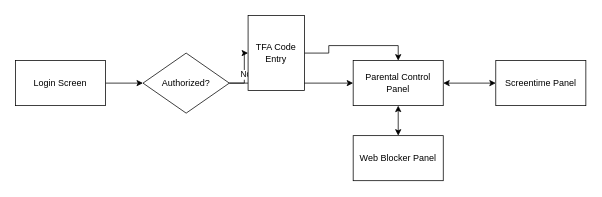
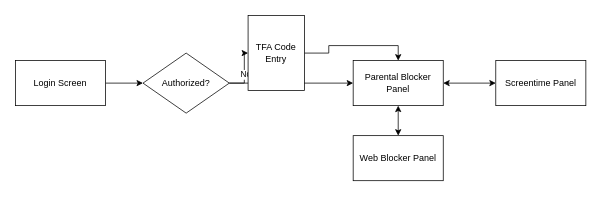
  <mxCell id="0" />
  <mxCell id="1" parent="0" />
  <mxCell id="2" value="" style="edgeStyle=orthogonalEdgeStyle;rounded=0;orthogonalLoop=1;jettySize=auto;html=1;" edge="1" parent="1" source="3" target="7"><mxGeometry relative="1" as="geometry" /></mxCell>
  <mxCell id="3" value="Login Screen" style="rounded=0;whiteSpace=wrap;html=1;" vertex="1" parent="1"><mxGeometry x="20" y="80" width="120" height="60" as="geometry" /></mxCell>
  <mxCell id="4" value="" style="edgeStyle=orthogonalEdgeStyle;rounded=0;orthogonalLoop=1;jettySize=auto;html=1;" edge="1" parent="1" source="7" target="9"><mxGeometry relative="1" as="geometry" /></mxCell>
  <mxCell id="5" value="No" style="edgeLabel;html=1;align=center;verticalAlign=middle;resizable=0;points=[];" vertex="1" connectable="0" parent="4"><mxGeometry x="-0.03" y="-1" relative="1" as="geometry"><mxPoint as="offset" /></mxGeometry></mxCell>
  <mxCell id="6" style="edgeStyle=orthogonalEdgeStyle;rounded=0;orthogonalLoop=1;jettySize=auto;html=1;exitX=1;exitY=0.5;exitDx=0;exitDy=0;entryX=0;entryY=0.5;entryDx=0;entryDy=0;" edge="1" parent="1" source="7" target="12"><mxGeometry relative="1" as="geometry" /></mxCell>
  <mxCell id="7" value="Authorized?" style="rhombus;whiteSpace=wrap;html=1;rounded=0;" vertex="1" parent="1"><mxGeometry x="190" y="70" width="115" height="80" as="geometry" /></mxCell>
  <mxCell id="8" style="edgeStyle=orthogonalEdgeStyle;rounded=0;orthogonalLoop=1;jettySize=auto;html=1;exitX=1;exitY=0.5;exitDx=0;exitDy=0;entryX=0.5;entryY=0;entryDx=0;entryDy=0;" edge="1" parent="1" source="9" target="12"><mxGeometry relative="1" as="geometry" /></mxCell>
  <mxCell id="9" value="TFA Code Entry" style="whiteSpace=wrap;html=1;rounded=0;" vertex="1" parent="1"><mxGeometry x="330" y="20" width="75" height="100" as="geometry" /></mxCell>
  <mxCell id="10" value="" style="edgeStyle=orthogonalEdgeStyle;rounded=0;orthogonalLoop=1;jettySize=auto;html=1;startArrow=classic;startFill=1;" edge="1" parent="1" source="12" target="13"><mxGeometry relative="1" as="geometry" /></mxCell>
  <mxCell id="11" value="" style="edgeStyle=orthogonalEdgeStyle;rounded=0;orthogonalLoop=1;jettySize=auto;html=1;startArrow=classic;startFill=1;" edge="1" parent="1" source="12" target="14"><mxGeometry relative="1" as="geometry" /></mxCell>
- <mxCell id="12" value="Parental Control Panel" style="rounded=0;whiteSpace=wrap;html=1;" vertex="1" parent="1"><mxGeometry x="470" y="80" width="120" height="60" as="geometry" /></mxCell>
+ <mxCell id="12" value="Parental Blocker Panel" style="rounded=0;whiteSpace=wrap;html=1;" vertex="1" parent="1"><mxGeometry x="470" y="80" width="120" height="60" as="geometry" /></mxCell>
  <mxCell id="13" value="Screentime Panel" style="whiteSpace=wrap;html=1;rounded=0;" vertex="1" parent="1"><mxGeometry x="660" y="80" width="120" height="60" as="geometry" /></mxCell>
  <mxCell id="14" value="Web Blocker Panel" style="whiteSpace=wrap;html=1;rounded=0;" vertex="1" parent="1"><mxGeometry x="470" y="180" width="120" height="60" as="geometry" /></mxCell>
